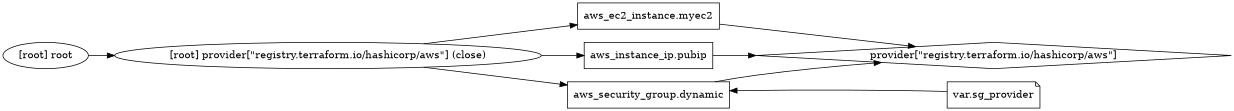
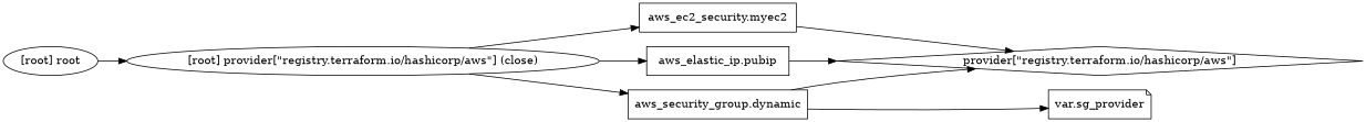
  digraph {
    compound=true
    newrank=true
    rankdir=LR
    node [shape=box]
-   n1 [label="aws_ec2_instance.myec2"]
+   n1 [label="aws_ec2_security.myec2"]
    n2 [label="provider[\"registry.terraform.io/hashicorp/aws\"]" shape=diamond]
-   n3 [label="aws_instance_ip.pubip"]
+   n3 [label="aws_elastic_ip.pubip"]
    n4 [label="aws_security_group.dynamic"]
    n5 [label="var.sg_provider" shape=note]
    "[root] provider[\"registry.terraform.io/hashicorp/aws\"] (close)" [shape=""]
    "[root] root" [shape=""]
    subgraph sub_1 {
      n1
      n2
      n3
      n4
      n5
      "[root] provider[\"registry.terraform.io/hashicorp/aws\"] (close)"
      "[root] root"
    }
    n1 -> n2
    n3 -> n2
    n4 -> n2
-   n5 -> n4
+   n4 -> n5
    "[root] provider[\"registry.terraform.io/hashicorp/aws\"] (close)" -> n1
    "[root] provider[\"registry.terraform.io/hashicorp/aws\"] (close)" -> n3
    "[root] provider[\"registry.terraform.io/hashicorp/aws\"] (close)" -> n4
    "[root] root" -> "[root] provider[\"registry.terraform.io/hashicorp/aws\"] (close)"
  }
